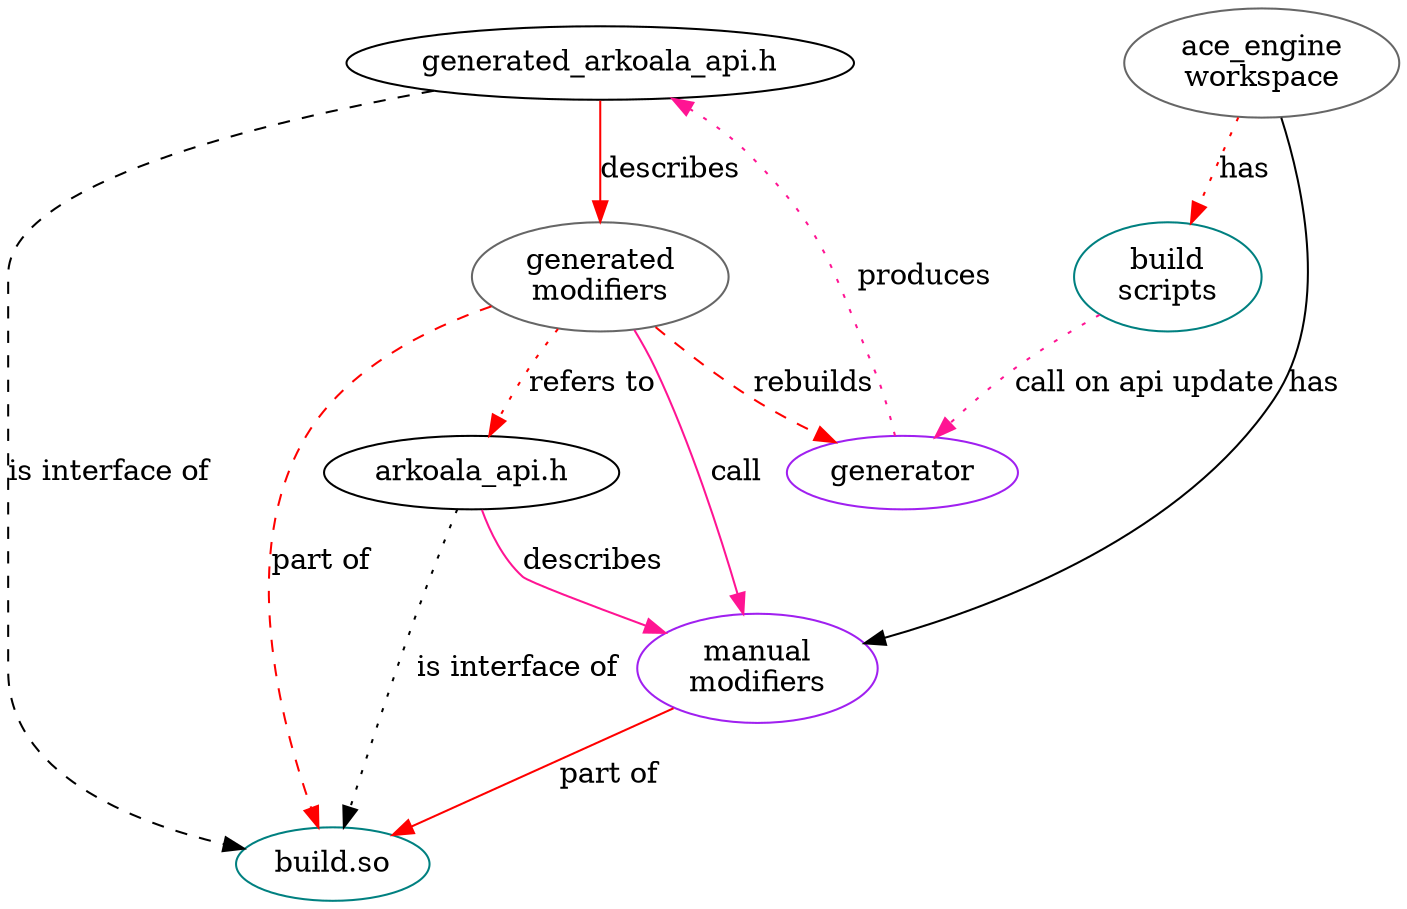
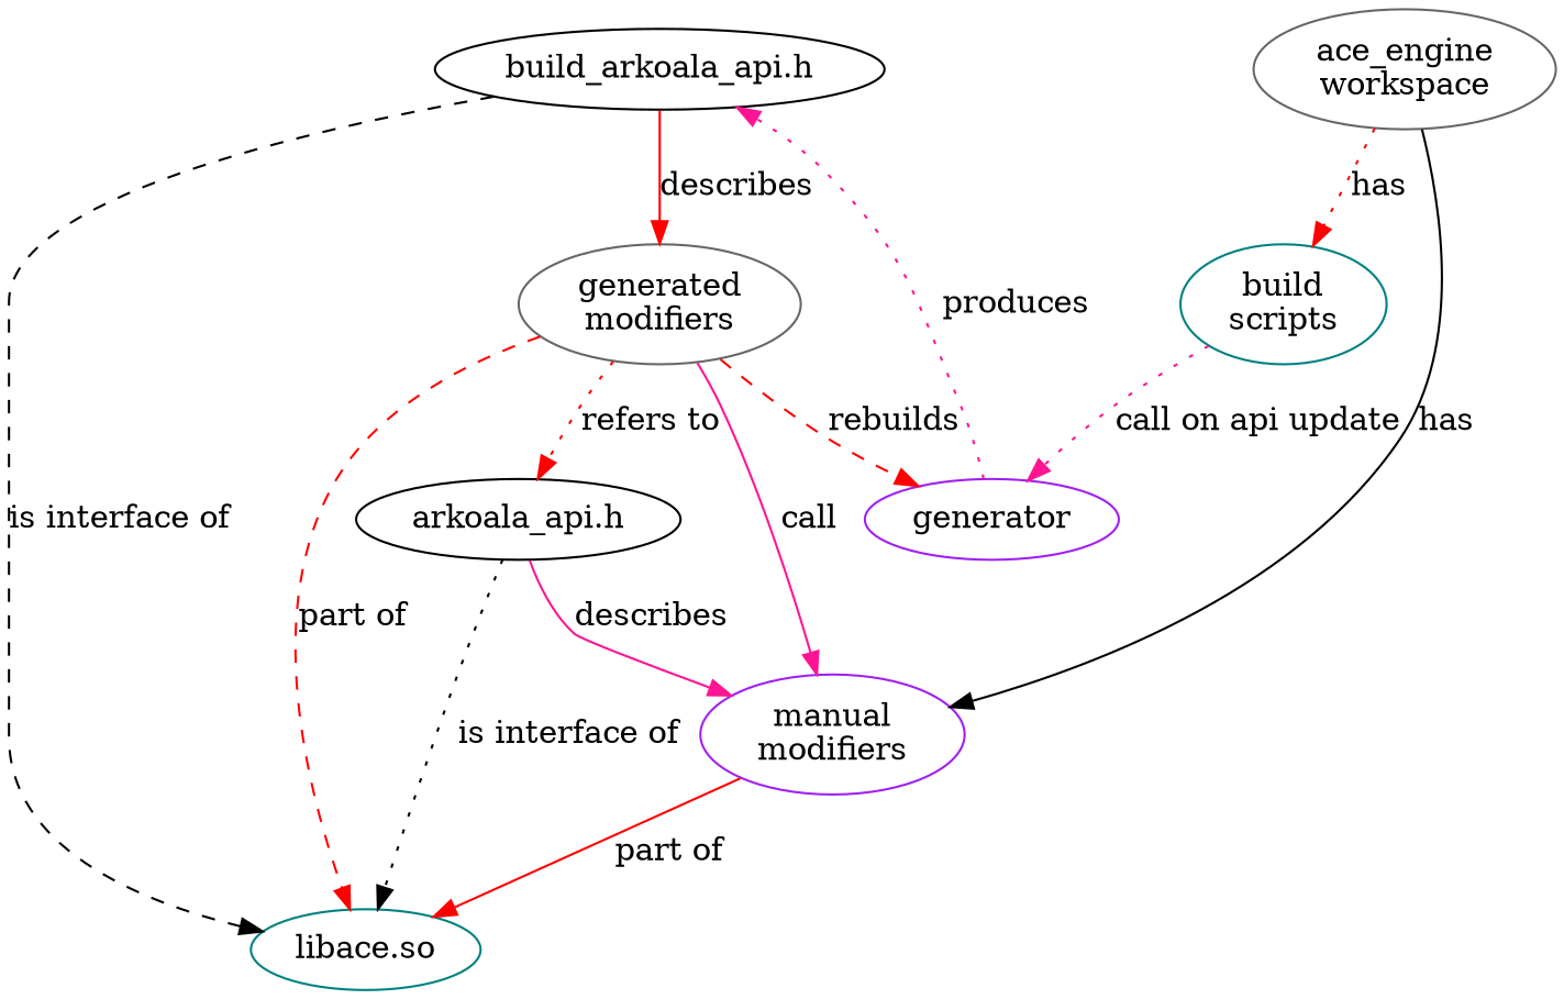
  digraph {
    node [color=black]
    edge [color=red style=solid]
-   "generated_arkoala_api.h"
+   "generated_arkoala_api.h" [label="build_arkoala_api.h"]
    generator [color=purple]
    "generated\nmodifiers" [color=gray40]
    "arkoala_api.h"
    "manual\nmodifiers" [color=purple]
-   "libace.so" [color=teal label="build.so"]
+   "libace.so" [color=teal]
    "ace_engine\nworkspace" [color=gray40]
    "build\nscripts" [color=teal]
    "generated_arkoala_api.h" -> "generated\nmodifiers" [label=describes]
    "generated_arkoala_api.h" -> "libace.so" [color=black label="is interface of" style=dashed]
    generator -> "generated_arkoala_api.h" [color=deeppink label=produces style=dotted]
    "generated\nmodifiers" -> generator [label=rebuilds style=dashed]
    "generated\nmodifiers" -> "arkoala_api.h" [label="refers to" style=dotted]
    "generated\nmodifiers" -> "manual\nmodifiers" [color=deeppink label=call]
    "generated\nmodifiers" -> "libace.so" [label="part of" style=dashed]
    "arkoala_api.h" -> "manual\nmodifiers" [color=deeppink label=describes]
    "arkoala_api.h" -> "libace.so" [color=black label="is interface of" style=dotted]
    "manual\nmodifiers" -> "libace.so" [label="part of"]
    "ace_engine\nworkspace" -> "manual\nmodifiers" [color=black label=has]
    "ace_engine\nworkspace" -> "build\nscripts" [label=has style=dotted]
    "build\nscripts" -> generator [color=deeppink label="call on api update" style=dotted]
  }
